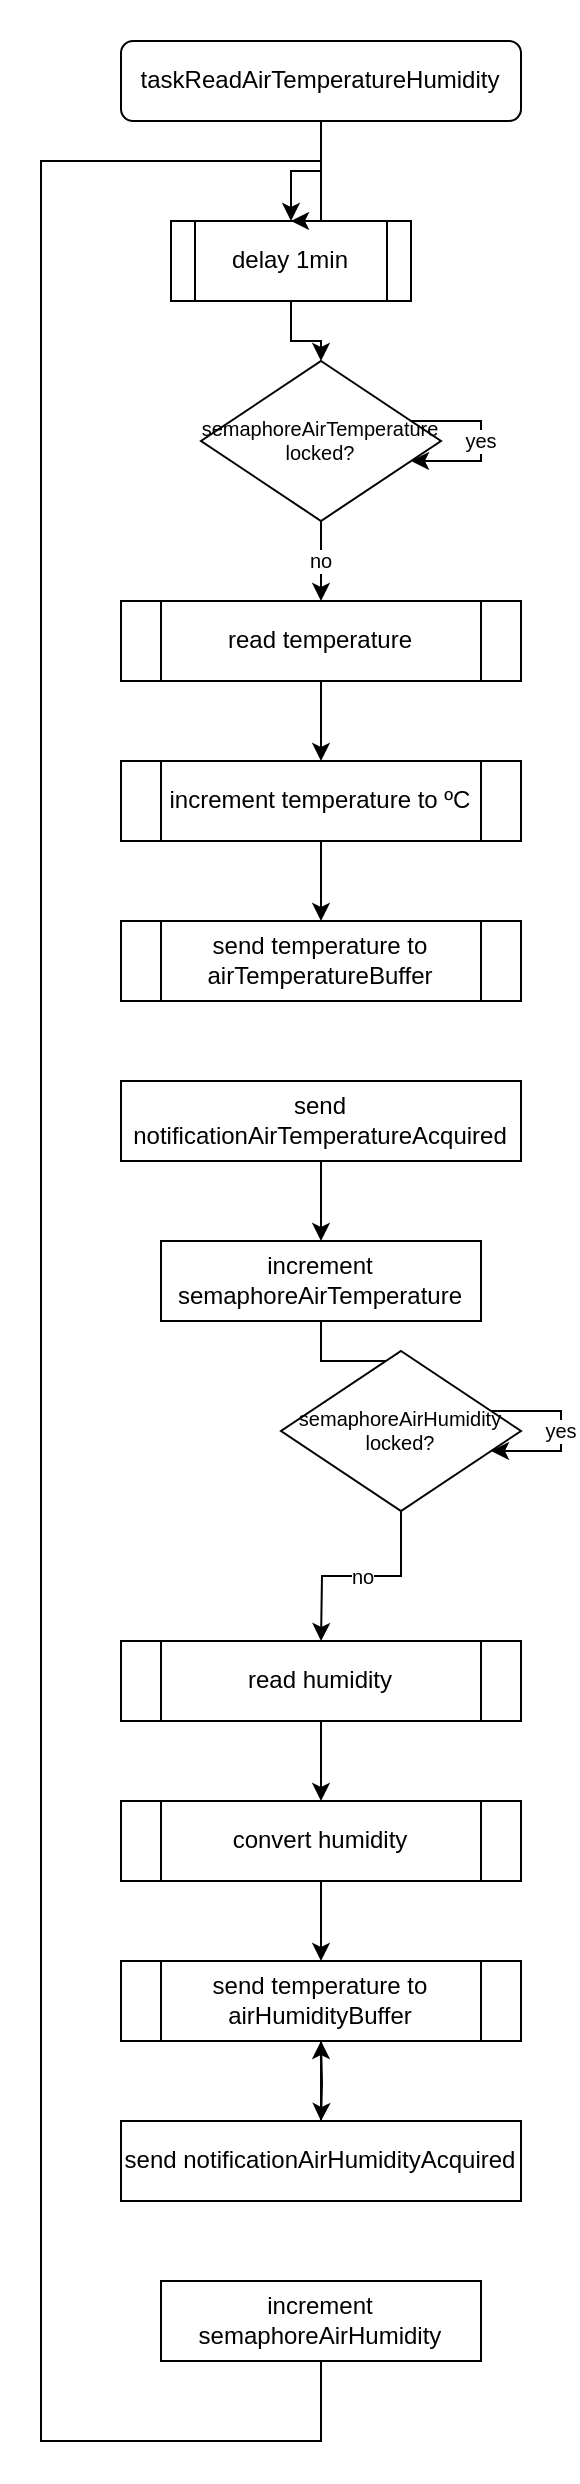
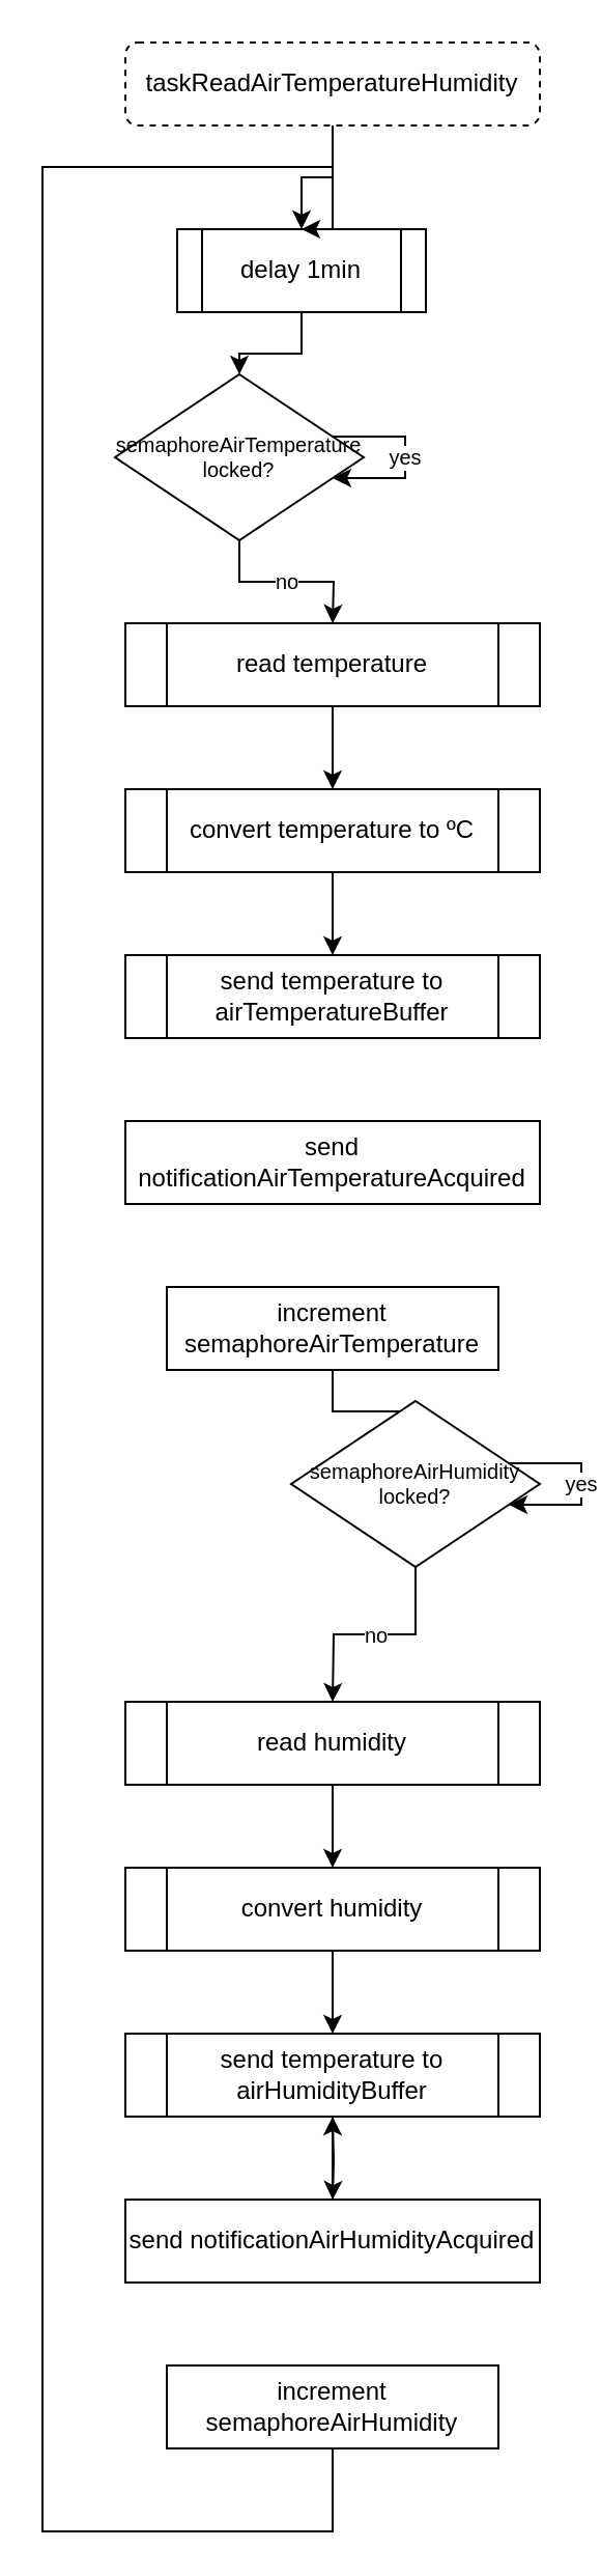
  <mxCell id="0" />
  <mxCell id="1" parent="0" />
  <mxCell id="2" value="" style="edgeStyle=orthogonalEdgeStyle;rounded=0;orthogonalLoop=1;jettySize=auto;html=1;fontSize=10;" parent="1" source="3" target="5" edge="1"><mxGeometry relative="1" as="geometry" /></mxCell>
- <mxCell id="3" value="&lt;span&gt;taskReadAirTemperatureHumidity&lt;/span&gt;" style="rounded=1;whiteSpace=wrap;html=1;" parent="1" vertex="1"><mxGeometry x="60" y="20" width="200" height="40" as="geometry" /></mxCell>
+ <mxCell id="3" value="&lt;span&gt;taskReadAirTemperatureHumidity&lt;/span&gt;" style="rounded=1;whiteSpace=wrap;html=1;dashed=1;" parent="1" vertex="1"><mxGeometry x="60" y="20" width="200" height="40" as="geometry" /></mxCell>
  <mxCell id="4" value="" style="edgeStyle=orthogonalEdgeStyle;rounded=0;orthogonalLoop=1;jettySize=auto;html=1;fontSize=10;" parent="1" source="5" target="7" edge="1"><mxGeometry relative="1" as="geometry" /></mxCell>
  <mxCell id="5" value="delay 1min" style="shape=process;whiteSpace=wrap;html=1;backgroundOutline=1;" parent="1" vertex="1"><mxGeometry x="85" y="110" width="120" height="40" as="geometry" /></mxCell>
  <mxCell id="6" value="no" style="edgeStyle=orthogonalEdgeStyle;rounded=0;orthogonalLoop=1;jettySize=auto;html=1;fontSize=10;" parent="1" source="7" edge="1"><mxGeometry relative="1" as="geometry"><mxPoint x="160" y="300" as="targetPoint" /></mxGeometry></mxCell>
- <mxCell id="7" value="semaphoreAirTemperature&lt;br style=&quot;font-size: 10px&quot;&gt;locked?" style="rhombus;whiteSpace=wrap;html=1;fontSize=10;" parent="1" vertex="1"><mxGeometry x="100" y="180" width="120" height="80" as="geometry" /></mxCell>
+ <mxCell id="7" value="semaphoreAirTemperature&lt;br style=&quot;font-size: 10px&quot;&gt;locked?" style="rhombus;whiteSpace=wrap;html=1;fontSize=10;" parent="1" vertex="1"><mxGeometry x="55" y="180" width="120" height="80" as="geometry" /></mxCell>
  <mxCell id="8" style="edgeStyle=orthogonalEdgeStyle;rounded=0;orthogonalLoop=1;jettySize=auto;html=1;" parent="1" source="9" target="27" edge="1"><mxGeometry relative="1" as="geometry" /></mxCell>
- <mxCell id="9" value="increment temperature to ºC" style="shape=process;whiteSpace=wrap;html=1;backgroundOutline=1;" parent="1" vertex="1"><mxGeometry x="60" y="380" width="200" height="40" as="geometry" /></mxCell>
+ <mxCell id="9" value="convert temperature to ºC" style="shape=process;whiteSpace=wrap;html=1;backgroundOutline=1;" parent="1" vertex="1"><mxGeometry x="60" y="380" width="200" height="40" as="geometry" /></mxCell>
  <mxCell id="10" value="" style="edgeStyle=orthogonalEdgeStyle;rounded=0;orthogonalLoop=1;jettySize=auto;html=1;fontSize=10;" parent="1" source="11" target="13" edge="1"><mxGeometry relative="1" as="geometry" /></mxCell>
  <mxCell id="11" value="increment&lt;br&gt;semaphoreAirTemperature" style="rounded=0;whiteSpace=wrap;html=1;" parent="1" vertex="1"><mxGeometry x="80" y="620" width="160" height="40" as="geometry" /></mxCell>
  <mxCell id="12" value="no" style="edgeStyle=orthogonalEdgeStyle;rounded=0;orthogonalLoop=1;jettySize=auto;html=1;fontSize=10;" parent="1" source="13" edge="1"><mxGeometry relative="1" as="geometry"><mxPoint x="160" y="820" as="targetPoint" /></mxGeometry></mxCell>
  <mxCell id="13" value="semaphoreAirHumidity&lt;br&gt;locked?" style="rhombus;whiteSpace=wrap;html=1;fontSize=10;" parent="1" vertex="1"><mxGeometry x="140" y="675" width="120" height="80" as="geometry" /></mxCell>
  <mxCell id="14" style="edgeStyle=orthogonalEdgeStyle;rounded=0;orthogonalLoop=1;jettySize=auto;html=1;" parent="1" target="22" edge="1"><mxGeometry relative="1" as="geometry"><mxPoint x="160" y="1020" as="sourcePoint" /></mxGeometry></mxCell>
  <mxCell id="15" style="edgeStyle=orthogonalEdgeStyle;rounded=0;orthogonalLoop=1;jettySize=auto;html=1;entryX=0.5;entryY=0;entryDx=0;entryDy=0;fontSize=10;" parent="1" source="16" target="5" edge="1"><mxGeometry relative="1" as="geometry"><Array as="points"><mxPoint x="160" y="1220" /><mxPoint x="20" y="1220" /><mxPoint x="20" y="80" /><mxPoint x="160" y="80" /></Array></mxGeometry></mxCell>
  <mxCell id="16" value="increment&lt;br&gt;semaphoreAirHumidity" style="rounded=0;whiteSpace=wrap;html=1;" parent="1" vertex="1"><mxGeometry x="80" y="1140" width="160" height="40" as="geometry" /></mxCell>
  <mxCell id="17" value="yes" style="edgeStyle=orthogonalEdgeStyle;rounded=0;orthogonalLoop=1;jettySize=auto;html=1;fontSize=10;" parent="1" source="13" target="13" edge="1"><mxGeometry relative="1" as="geometry" /></mxCell>
  <mxCell id="18" value="yes" style="edgeStyle=orthogonalEdgeStyle;rounded=0;orthogonalLoop=1;jettySize=auto;html=1;fontSize=10;" parent="1" source="7" target="7" edge="1"><mxGeometry relative="1" as="geometry" /></mxCell>
- <mxCell id="19" style="edgeStyle=orthogonalEdgeStyle;rounded=0;orthogonalLoop=1;jettySize=auto;html=1;" parent="1" source="20" target="11" edge="1"><mxGeometry relative="1" as="geometry" /></mxCell>
  <mxCell id="20" value="send notificationAirTemperatureAcquired" style="rounded=0;whiteSpace=wrap;html=1;" parent="1" vertex="1"><mxGeometry x="60" y="540" width="200" height="40" as="geometry" /></mxCell>
  <mxCell id="21" style="edgeStyle=orthogonalEdgeStyle;rounded=0;orthogonalLoop=1;jettySize=auto;html=1;" parent="1" source="22" target="30" edge="1"><mxGeometry relative="1" as="geometry" /></mxCell>
  <mxCell id="22" value="send notificationAirHumidityAcquired" style="rounded=0;whiteSpace=wrap;html=1;" parent="1" vertex="1"><mxGeometry x="60" y="1060" width="200" height="40" as="geometry" /></mxCell>
  <mxCell id="23" value="" style="edgeStyle=orthogonalEdgeStyle;rounded=0;orthogonalLoop=1;jettySize=auto;html=1;" parent="1" source="24" target="9" edge="1"><mxGeometry relative="1" as="geometry" /></mxCell>
  <mxCell id="24" value="read temperature" style="shape=process;whiteSpace=wrap;html=1;backgroundOutline=1;" parent="1" vertex="1"><mxGeometry x="60" y="300" width="200" height="40" as="geometry" /></mxCell>
  <mxCell id="25" value="" style="edgeStyle=orthogonalEdgeStyle;rounded=0;orthogonalLoop=1;jettySize=auto;html=1;" parent="1" source="26" target="29" edge="1"><mxGeometry relative="1" as="geometry" /></mxCell>
  <mxCell id="26" value="read humidity" style="shape=process;whiteSpace=wrap;html=1;backgroundOutline=1;" parent="1" vertex="1"><mxGeometry x="60" y="820" width="200" height="40" as="geometry" /></mxCell>
  <mxCell id="27" value="send temperature to airTemperatureBuffer" style="shape=process;whiteSpace=wrap;html=1;backgroundOutline=1;" parent="1" vertex="1"><mxGeometry x="60" y="460" width="200" height="40" as="geometry" /></mxCell>
  <mxCell id="28" value="" style="edgeStyle=orthogonalEdgeStyle;rounded=0;orthogonalLoop=1;jettySize=auto;html=1;" parent="1" source="29" target="30" edge="1"><mxGeometry relative="1" as="geometry" /></mxCell>
  <mxCell id="29" value="convert humidity" style="shape=process;whiteSpace=wrap;html=1;backgroundOutline=1;" parent="1" vertex="1"><mxGeometry x="60" y="900" width="200" height="40" as="geometry" /></mxCell>
  <mxCell id="30" value="send temperature to airHumidityBuffer" style="shape=process;whiteSpace=wrap;html=1;backgroundOutline=1;" parent="1" vertex="1"><mxGeometry x="60" y="980" width="200" height="40" as="geometry" /></mxCell>
